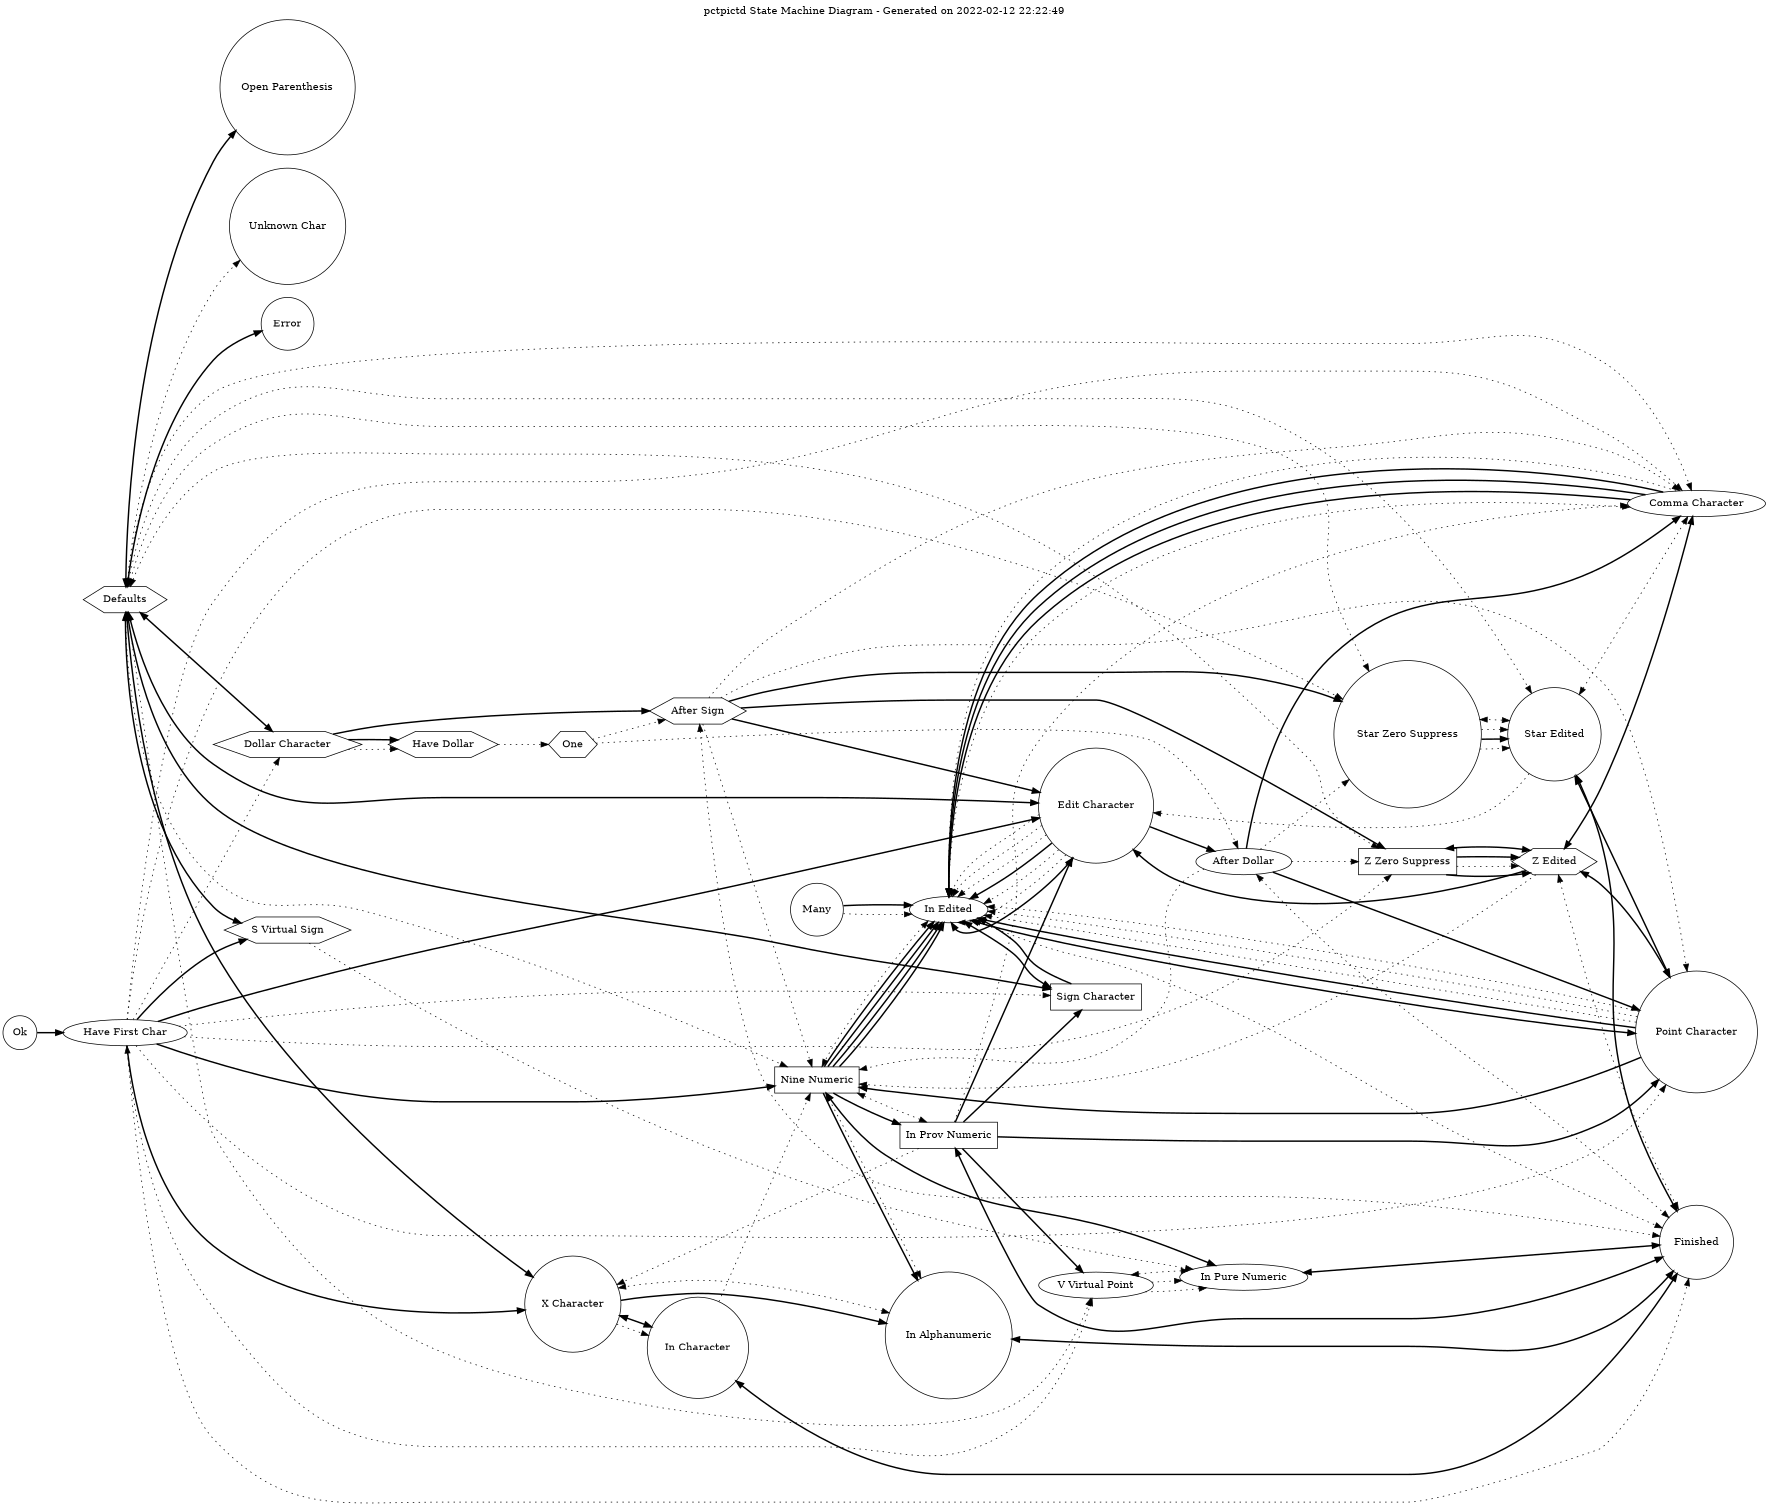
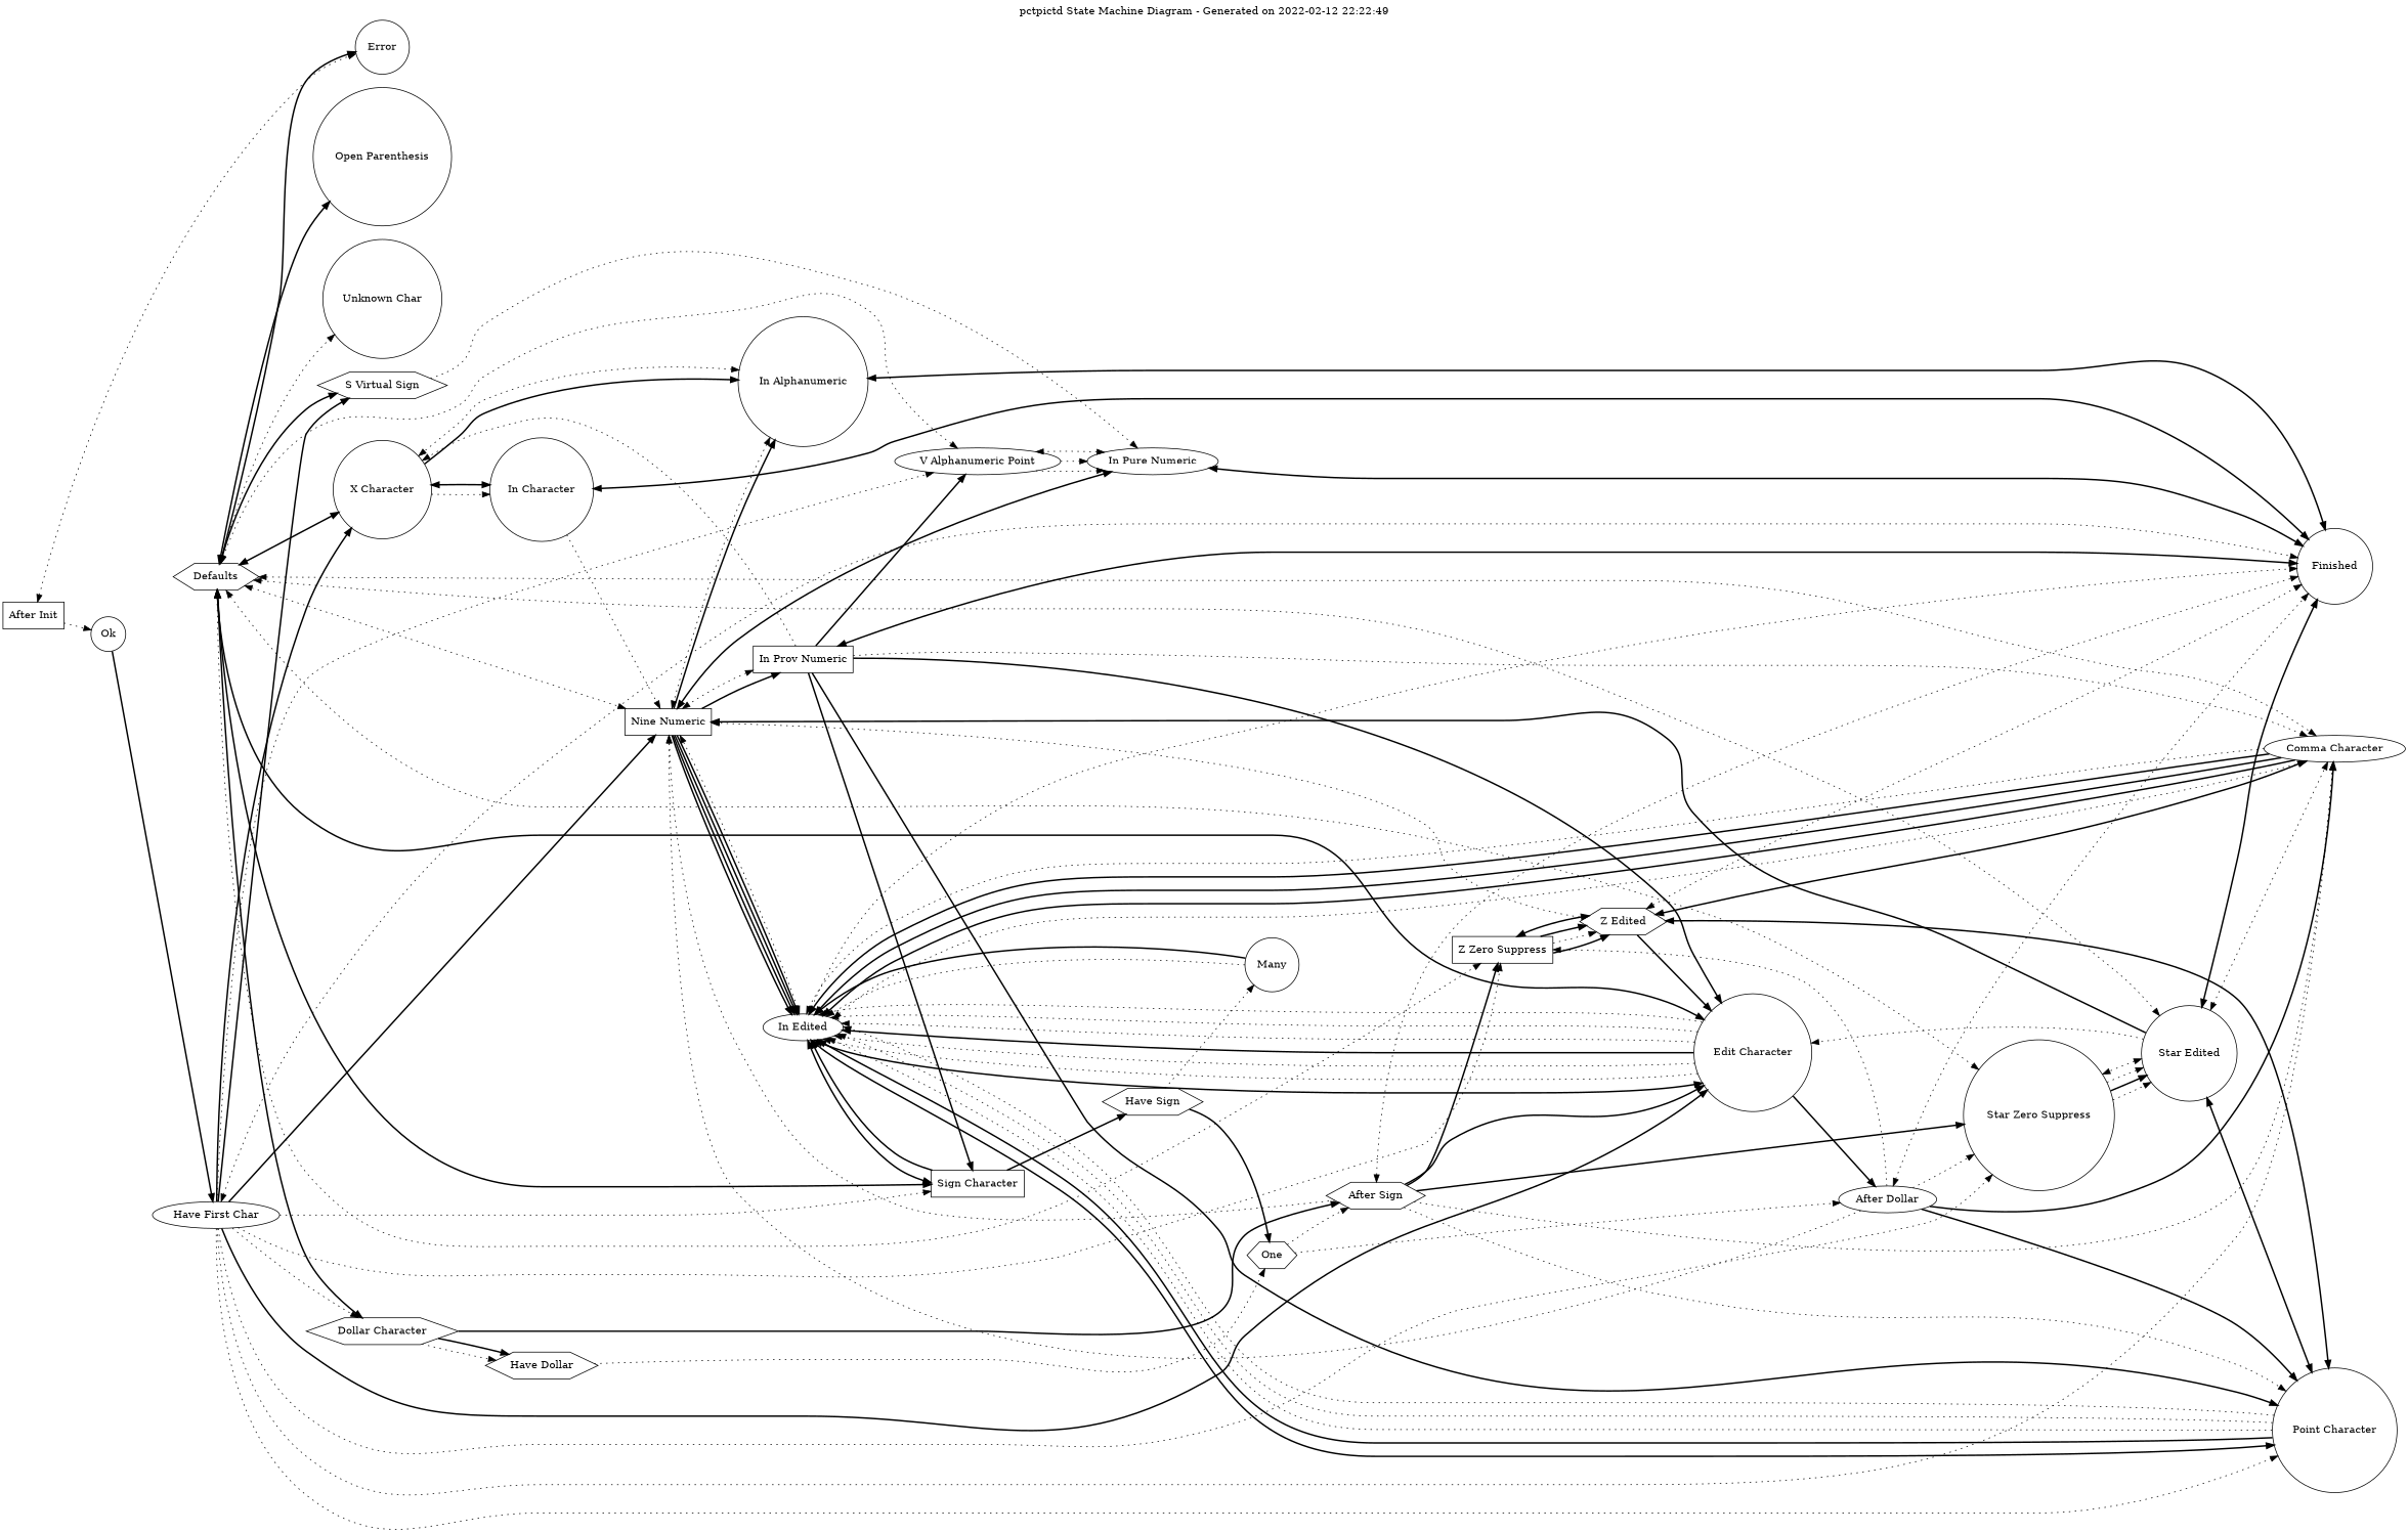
  digraph {
    label="pctpictd State Machine Diagram - Generated on 2022-02-12 22:22:49"
    labelloc=t
    rankdir=LR
    node [shape=circle]
    edge [dir=forward style=dotted]
    n1 [label="Have First Char" shape=ellipse]
    n2 [label="X Character"]
    n3 [label="Sign Character" shape=box]
    n4 [label="Z Zero Suppress" shape=box]
    n5 [label=Finished]
    n6 [label="Star Zero Suppress"]
    n7 [label="Comma Character" shape=ellipse]
    n8 [label="Point Character"]
    n9 [label="S Virtual Sign" shape=hexagon]
-   n10 [label="V Virtual Point" shape=ellipse]
+   n10 [label="V Alphanumeric Point" shape=ellipse]
    n11 [label="Nine Numeric" shape=box]
    n12 [label="Dollar Character" shape=hexagon]
    n13 [label="Edit Character"]
    n14 [label="In Character"]
    n15 [label="In Alphanumeric"]
    n16 [label="In Edited" shape=ellipse]
+   n17 [label="Have Sign" shape=hexagon]
    n18 [label="Z Edited" shape=hexagon]
    n19 [label="Star Edited"]
    n20 [label="In Pure Numeric" shape=ellipse]
    n21 [label="In Prov Numeric" shape=box]
    n22 [label="After Sign" shape=hexagon]
    n23 [label="Have Dollar" shape=hexagon]
    n24 [label="After Dollar" shape=ellipse]
    n25 [label=Defaults shape=hexagon]
    n26 [label="Open Parenthesis"]
    n27 [label="Unknown Char"]
    n28 [label=Error]
+   n29 [label="After Init" shape=box]
    n30 [label=Ok]
    n31 [label=Many]
    n32 [label=One shape=hexagon]
    n1 -> n2 [style=bold]
    n1 -> n3
    n1 -> n4
    n1 -> n5 [dir=both]
    n1 -> n6
    n1 -> n7
    n1 -> n8
    n1 -> n9 [style=bold]
    n1 -> n10
    n1 -> n11 [style=bold]
    n1 -> n12
    n1 -> n13 [style=bold]
    n2 -> n14
    n2 -> n15 [style=bold]
    n3 -> n16 [style=bold]
+   n3 -> n17 [style=bold]
    n4 -> n18 [style=bold]
    n4 -> n18
    n4 -> n18 [style=bold]
    n6 -> n19
    n6 -> n19 [style=bold]
    n6 -> n19
    n7 -> n16 [style=bold]
    n7 -> n16 [style=bold]
    n7 -> n16 [style=bold]
    n7 -> n16
    n8 -> n16 [style=bold]
    n8 -> n16
    n8 -> n16
    n8 -> n16
    n9 -> n20
    n10 -> n20
    n10 -> n20
    n11 -> n15 [style=bold]
    n11 -> n16 [style=bold]
    n11 -> n16 [style=bold]
    n11 -> n16 [style=bold]
    n11 -> n16 [style=bold]
    n11 -> n21 [style=bold]
    n12 -> n22 [style=bold]
    n12 -> n23
    n12 -> n23 [style=bold]
    n13 -> n16
    n13 -> n16
    n13 -> n16 [style=bold]
    n13 -> n16
    n13 -> n16
    n13 -> n16
    n13 -> n24 [style=bold]
    n14 -> n2 [dir=both style=bold]
    n14 -> n5 [dir=both style=bold]
    n14 -> n11
    n15 -> n2 [dir=both]
    n15 -> n5 [dir=both style=bold]
    n15 -> n11 [dir=both]
    n16 -> n3 [dir=both style=bold]
    n16 -> n5 [dir=both]
    n16 -> n7 [dir=both]
    n16 -> n8 [dir=both style=bold]
    n16 -> n11 [dir=both]
    n16 -> n13 [dir=both style=bold]
+   n17 -> n31
+   n17 -> n32 [style=bold]
    n18 -> n4 [dir=both style=bold]
    n18 -> n5 [dir=both]
    n18 -> n7 [dir=both style=bold]
    n18 -> n8 [dir=both style=bold]
    n18 -> n11
    n18 -> n13 [style=bold]
    n19 -> n5 [dir=both style=bold]
    n19 -> n6 [dir=both]
    n19 -> n7 [dir=both]
    n19 -> n8 [dir=both style=bold]
-   n8 -> n11 [style=bold]
+   n19 -> n11 [style=bold]
    n19 -> n13
    n20 -> n5 [dir=both style=bold]
    n20 -> n10 [dir=both]
    n20 -> n11 [dir=both style=bold]
    n21 -> n2
    n21 -> n3 [style=bold]
    n21 -> n5 [dir=both style=bold]
    n21 -> n7
    n21 -> n8 [style=bold]
    n21 -> n10 [style=bold]
    n21 -> n11 [dir=both]
    n21 -> n13 [style=bold]
    n22 -> n4 [style=bold]
    n22 -> n5 [dir=both]
    n22 -> n6 [style=bold]
    n22 -> n7
    n22 -> n8
    n22 -> n11
    n22 -> n13 [style=bold]
    n23 -> n32
    n24 -> n4
    n24 -> n5 [dir=both]
    n24 -> n6
    n24 -> n7 [style=bold]
    n24 -> n8 [style=bold]
    n24 -> n11
    n25 -> n2 [dir=both style=bold]
    n25 -> n3 [dir=both style=bold]
    n25 -> n4 [dir=both]
    n25 -> n6 [dir=both]
    n25 -> n7 [dir=both]
    n25 -> n9 [dir=both style=bold]
    n25 -> n10 [dir=both]
    n25 -> n11 [dir=both]
    n25 -> n12 [dir=both style=bold]
    n25 -> n13 [dir=both style=bold]
    n25 -> n19 [dir=both]
    n25 -> n26 [dir=both style=bold]
    n25 -> n27 [dir=both]
    n25 -> n28 [dir=both style=bold]
+   n29 -> n28 [dir=both]
+   n29 -> n30
    n30 -> n1 [style=bold]
    n31 -> n16
    n31 -> n16 [style=bold]
    n32 -> n22
    n32 -> n24
  }
